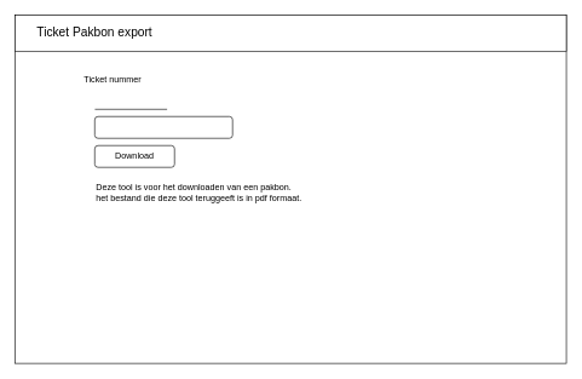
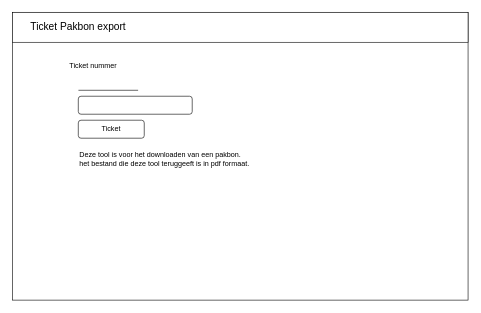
  <mxCell id="0" />
  <mxCell id="1" parent="0" />
  <mxCell id="2" value="" style="rounded=0;whiteSpace=wrap;html=1;" vertex="1" parent="1"><mxGeometry x="20" y="20" width="760" height="480" as="geometry" /></mxCell>
  <mxCell id="3" value="" style="rounded=1;whiteSpace=wrap;html=1;" vertex="1" parent="1"><mxGeometry x="130" y="200" width="110" height="30" as="geometry" /></mxCell>
  <mxCell id="4" value="" style="rounded=1;whiteSpace=wrap;html=1;" vertex="1" parent="1"><mxGeometry x="130" y="160" width="190" height="30" as="geometry" /></mxCell>
  <mxCell id="5" value="" style="endArrow=none;html=1;rounded=0;exitX=0.145;exitY=0.271;exitDx=0;exitDy=0;exitPerimeter=0;entryX=0.276;entryY=0.271;entryDx=0;entryDy=0;entryPerimeter=0;" edge="1" parent="1" source="2" target="2"><mxGeometry width="50" height="50" relative="1" as="geometry"><mxPoint x="400" y="300" as="sourcePoint" /><mxPoint x="450" y="250" as="targetPoint" /></mxGeometry></mxCell>
  <mxCell id="6" value="" style="rounded=0;whiteSpace=wrap;html=1;" vertex="1" parent="1"><mxGeometry x="20" y="20" width="760" height="50" as="geometry" /></mxCell>
  <mxCell id="7" value="Ticket Pakbon export" style="text;strokeColor=none;align=center;fillColor=none;html=1;verticalAlign=middle;whiteSpace=wrap;rounded=0;fontSize=17;" vertex="1" parent="1"><mxGeometry x="30" y="30" width="200" height="30" as="geometry" /></mxCell>
  <mxCell id="8" value="Ticket nummer" style="text;strokeColor=none;align=center;fillColor=none;html=1;verticalAlign=middle;whiteSpace=wrap;rounded=0;" vertex="1" parent="1"><mxGeometry x="90" y="95" width="130" height="30" as="geometry" /></mxCell>
- <mxCell id="9" value="Download" style="text;strokeColor=none;align=center;fillColor=none;html=1;verticalAlign=middle;whiteSpace=wrap;rounded=0;" vertex="1" parent="1"><mxGeometry x="140" y="200" width="90" height="30" as="geometry" /></mxCell>
+ <mxCell id="9" value="Ticket" style="text;strokeColor=none;align=center;fillColor=none;html=1;verticalAlign=middle;whiteSpace=wrap;rounded=0;" vertex="1" parent="1"><mxGeometry x="140" y="200" width="90" height="30" as="geometry" /></mxCell>
  <mxCell id="10" value="Deze tool is voor het downloaden van een pakbon. het bestand die deze tool teruggeeft is in pdf formaat." style="text;strokeColor=none;align=left;fillColor=none;html=1;verticalAlign=middle;whiteSpace=wrap;rounded=0;" vertex="1" parent="1"><mxGeometry x="130" y="220" width="290" height="90" as="geometry" /></mxCell>
